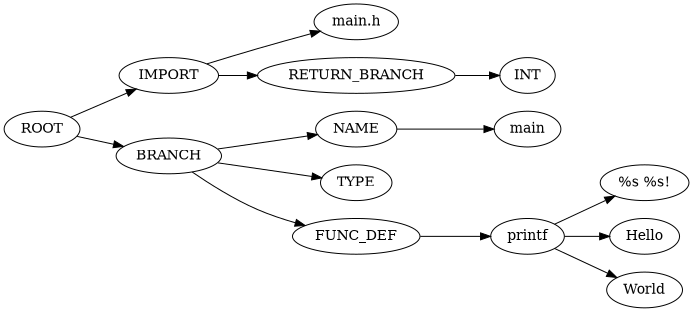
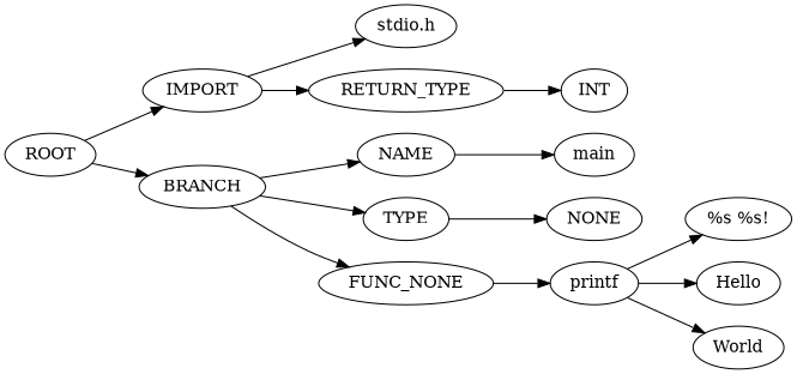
  strict digraph {
    rankdir=LR
    n1 [label=IMPORT]
-   n2 [label="main.h"]
-   n3 [label=RETURN_BRANCH]
+   n2 [label="stdio.h"]
+   n3 [label=RETURN_TYPE]
    n4 [label=BRANCH]
    n5 [label=NAME]
    n6 [label=TYPE]
-   n7 [label=FUNC_DEF]
+   n7 [label=FUNC_NONE]
    n8 [label=INT]
    n9 [label=main]
+   n10 [label=NONE]
    n11 [label=printf]
    ROOT
    n13 [label="%s %s!\n"]
    n14 [label=Hello]
    n15 [label=World]
    n1 -> n2
    n1 -> n3
    n3 -> n8
    n4 -> n5
    n4 -> n6
    n4 -> n7
    n5 -> n9
+   n6 -> n10
    n7 -> n11
    n11 -> n13
    n11 -> n14
    n11 -> n15
    ROOT -> n1
    ROOT -> n4
  }
